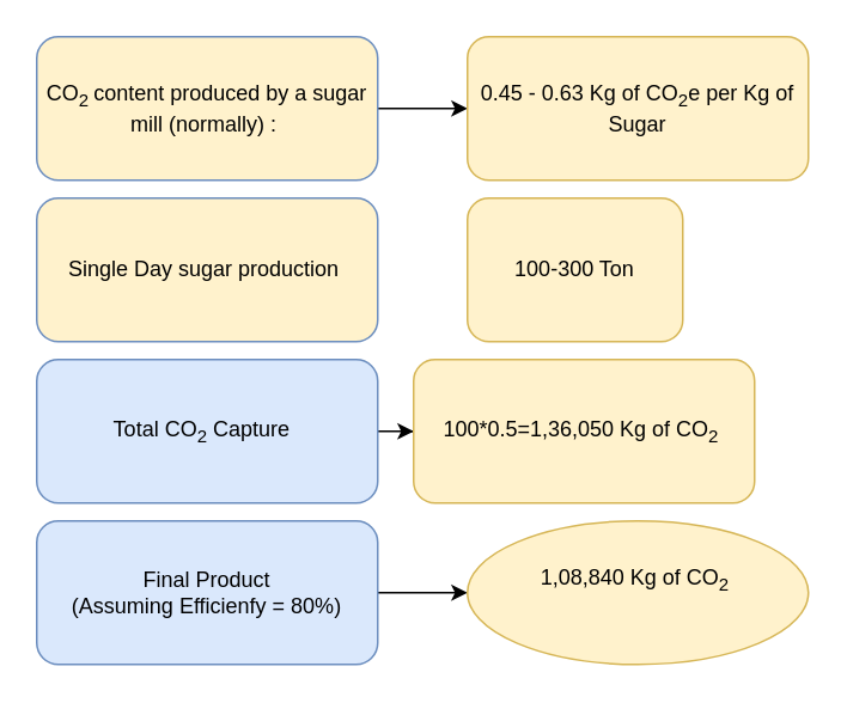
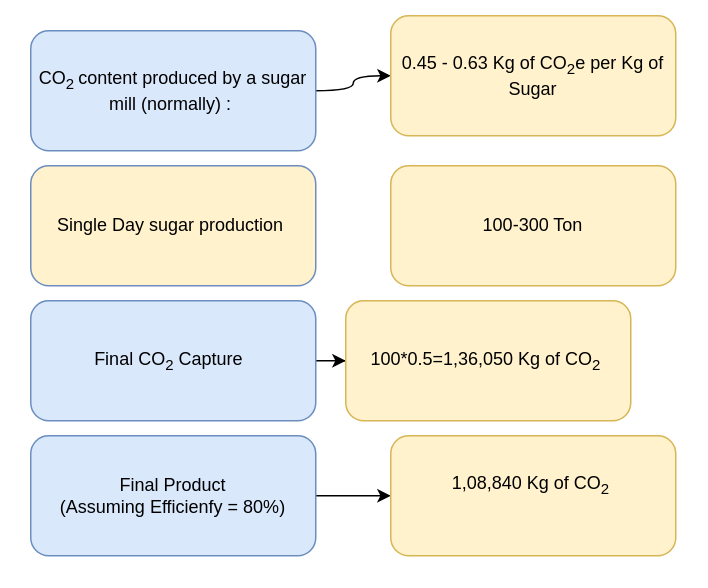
  <mxCell id="0" />
  <mxCell id="1" parent="0" />
  <mxCell id="2" style="edgeStyle=orthogonalEdgeStyle;rounded=0;orthogonalLoop=1;jettySize=auto;html=1;entryX=0;entryY=0.5;entryDx=0;entryDy=0;curved=1;" edge="1" parent="1" source="3" target="4"><mxGeometry relative="1" as="geometry" /></mxCell>
- <mxCell id="3" value="CO&lt;sub&gt;2&amp;nbsp;&lt;/sub&gt;content produced by a sugar mill (normally) :&amp;nbsp;" style="rounded=1;whiteSpace=wrap;html=1;fillColor=#fff2cc;strokeColor=#6c8ebf;" parent="1" vertex="1"><mxGeometry x="20" y="20" width="190" height="80" as="geometry" /></mxCell>
- <mxCell id="4" value="0.45 - 0.63 Kg of CO&lt;sub&gt;2&lt;/sub&gt;e per Kg of Sugar" style="rounded=1;whiteSpace=wrap;html=1;fillColor=#fff2cc;strokeColor=#d6b656;" vertex="1" parent="1"><mxGeometry x="260" y="20" width="190" height="80" as="geometry" /></mxCell>
+ <mxCell id="3" value="CO&lt;sub&gt;2&amp;nbsp;&lt;/sub&gt;content produced by a sugar mill (normally) :&amp;nbsp;" style="rounded=1;whiteSpace=wrap;html=1;fillColor=#dae8fc;strokeColor=#6c8ebf;" parent="1" vertex="1"><mxGeometry x="20" y="20" width="190" height="80" as="geometry" /></mxCell>
+ <mxCell id="4" value="0.45 - 0.63 Kg of CO&lt;sub&gt;2&lt;/sub&gt;e per Kg of Sugar" style="rounded=1;whiteSpace=wrap;html=1;fillColor=#fff2cc;strokeColor=#d6b656;" vertex="1" parent="1"><mxGeometry x="260" y="10" width="190" height="80" as="geometry" /></mxCell>
  <mxCell id="5" value="Single Day sugar production&amp;nbsp;" style="rounded=1;whiteSpace=wrap;html=1;fillColor=#fff2cc;strokeColor=#6c8ebf;" vertex="1" parent="1"><mxGeometry x="20" y="110" width="190" height="80" as="geometry" /></mxCell>
- <mxCell id="6" value="100-300 Ton" style="rounded=1;whiteSpace=wrap;html=1;fillColor=#fff2cc;strokeColor=#d6b656;" vertex="1" parent="1"><mxGeometry x="260" y="110" width="120" height="80" as="geometry" /></mxCell>
+ <mxCell id="6" value="100-300 Ton" style="rounded=1;whiteSpace=wrap;html=1;fillColor=#fff2cc;strokeColor=#d6b656;" vertex="1" parent="1"><mxGeometry x="260" y="110" width="190" height="80" as="geometry" /></mxCell>
  <mxCell id="7" style="edgeStyle=orthogonalEdgeStyle;rounded=0;orthogonalLoop=1;jettySize=auto;html=1;" edge="1" parent="1" source="8" target="9"><mxGeometry relative="1" as="geometry" /></mxCell>
- <mxCell id="8" value="Total CO&lt;sub style=&quot;border-color: var(--border-color);&quot;&gt;2&lt;/sub&gt;&lt;span style=&quot;border-color: var(--border-color);&quot;&gt;&amp;nbsp;Capture&lt;/span&gt;&lt;sub style=&quot;border-color: var(--border-color);&quot;&gt;&amp;nbsp;&amp;nbsp;&lt;/sub&gt;" style="rounded=1;whiteSpace=wrap;html=1;fillColor=#dae8fc;strokeColor=#6c8ebf;" vertex="1" parent="1"><mxGeometry x="20" y="200" width="190" height="80" as="geometry" /></mxCell>
+ <mxCell id="8" value="Final CO&lt;sub style=&quot;border-color: var(--border-color);&quot;&gt;2&lt;/sub&gt;&lt;span style=&quot;border-color: var(--border-color);&quot;&gt;&amp;nbsp;Capture&lt;/span&gt;&lt;sub style=&quot;border-color: var(--border-color);&quot;&gt;&amp;nbsp;&amp;nbsp;&lt;/sub&gt;" style="rounded=1;whiteSpace=wrap;html=1;fillColor=#dae8fc;strokeColor=#6c8ebf;" vertex="1" parent="1"><mxGeometry x="20" y="200" width="190" height="80" as="geometry" /></mxCell>
  <mxCell id="9" value="100*0.5=1,36,050 Kg of CO&lt;sub style=&quot;border-color: var(--border-color);&quot;&gt;2&amp;nbsp;&lt;/sub&gt;" style="rounded=1;whiteSpace=wrap;html=1;fillColor=#fff2cc;strokeColor=#d6b656;" vertex="1" parent="1"><mxGeometry x="230" y="200" width="190" height="80" as="geometry" /></mxCell>
  <mxCell id="10" style="edgeStyle=orthogonalEdgeStyle;rounded=0;orthogonalLoop=1;jettySize=auto;html=1;" edge="1" parent="1" source="11" target="12"><mxGeometry relative="1" as="geometry" /></mxCell>
  <mxCell id="11" value="Final Product &lt;br&gt;(Assuming Efficienfy = 80%)" style="rounded=1;whiteSpace=wrap;html=1;fillColor=#dae8fc;strokeColor=#6c8ebf;" vertex="1" parent="1"><mxGeometry x="20" y="290" width="190" height="80" as="geometry" /></mxCell>
- <mxCell id="12" value="&lt;sub style=&quot;border-color: var(--border-color);&quot;&gt;&lt;font style=&quot;font-size: 12px;&quot;&gt;1,08,840 Kg of&amp;nbsp;CO&lt;sub style=&quot;border-color: var(--border-color);&quot;&gt;2&amp;nbsp;&lt;/sub&gt;&lt;br&gt;&amp;nbsp;&lt;/font&gt;&lt;/sub&gt;" style="ellipse;whiteSpace=wrap;html=1;fillColor=#fff2cc;strokeColor=#d6b656;" vertex="1" parent="1"><mxGeometry x="260" y="290" width="190" height="80" as="geometry" /></mxCell>
+ <mxCell id="12" value="&lt;sub style=&quot;border-color: var(--border-color);&quot;&gt;&lt;font style=&quot;font-size: 12px;&quot;&gt;1,08,840 Kg of&amp;nbsp;CO&lt;sub style=&quot;border-color: var(--border-color);&quot;&gt;2&amp;nbsp;&lt;/sub&gt;&lt;br&gt;&amp;nbsp;&lt;/font&gt;&lt;/sub&gt;" style="rounded=1;whiteSpace=wrap;html=1;fillColor=#fff2cc;strokeColor=#d6b656;" vertex="1" parent="1"><mxGeometry x="260" y="290" width="190" height="80" as="geometry" /></mxCell>
